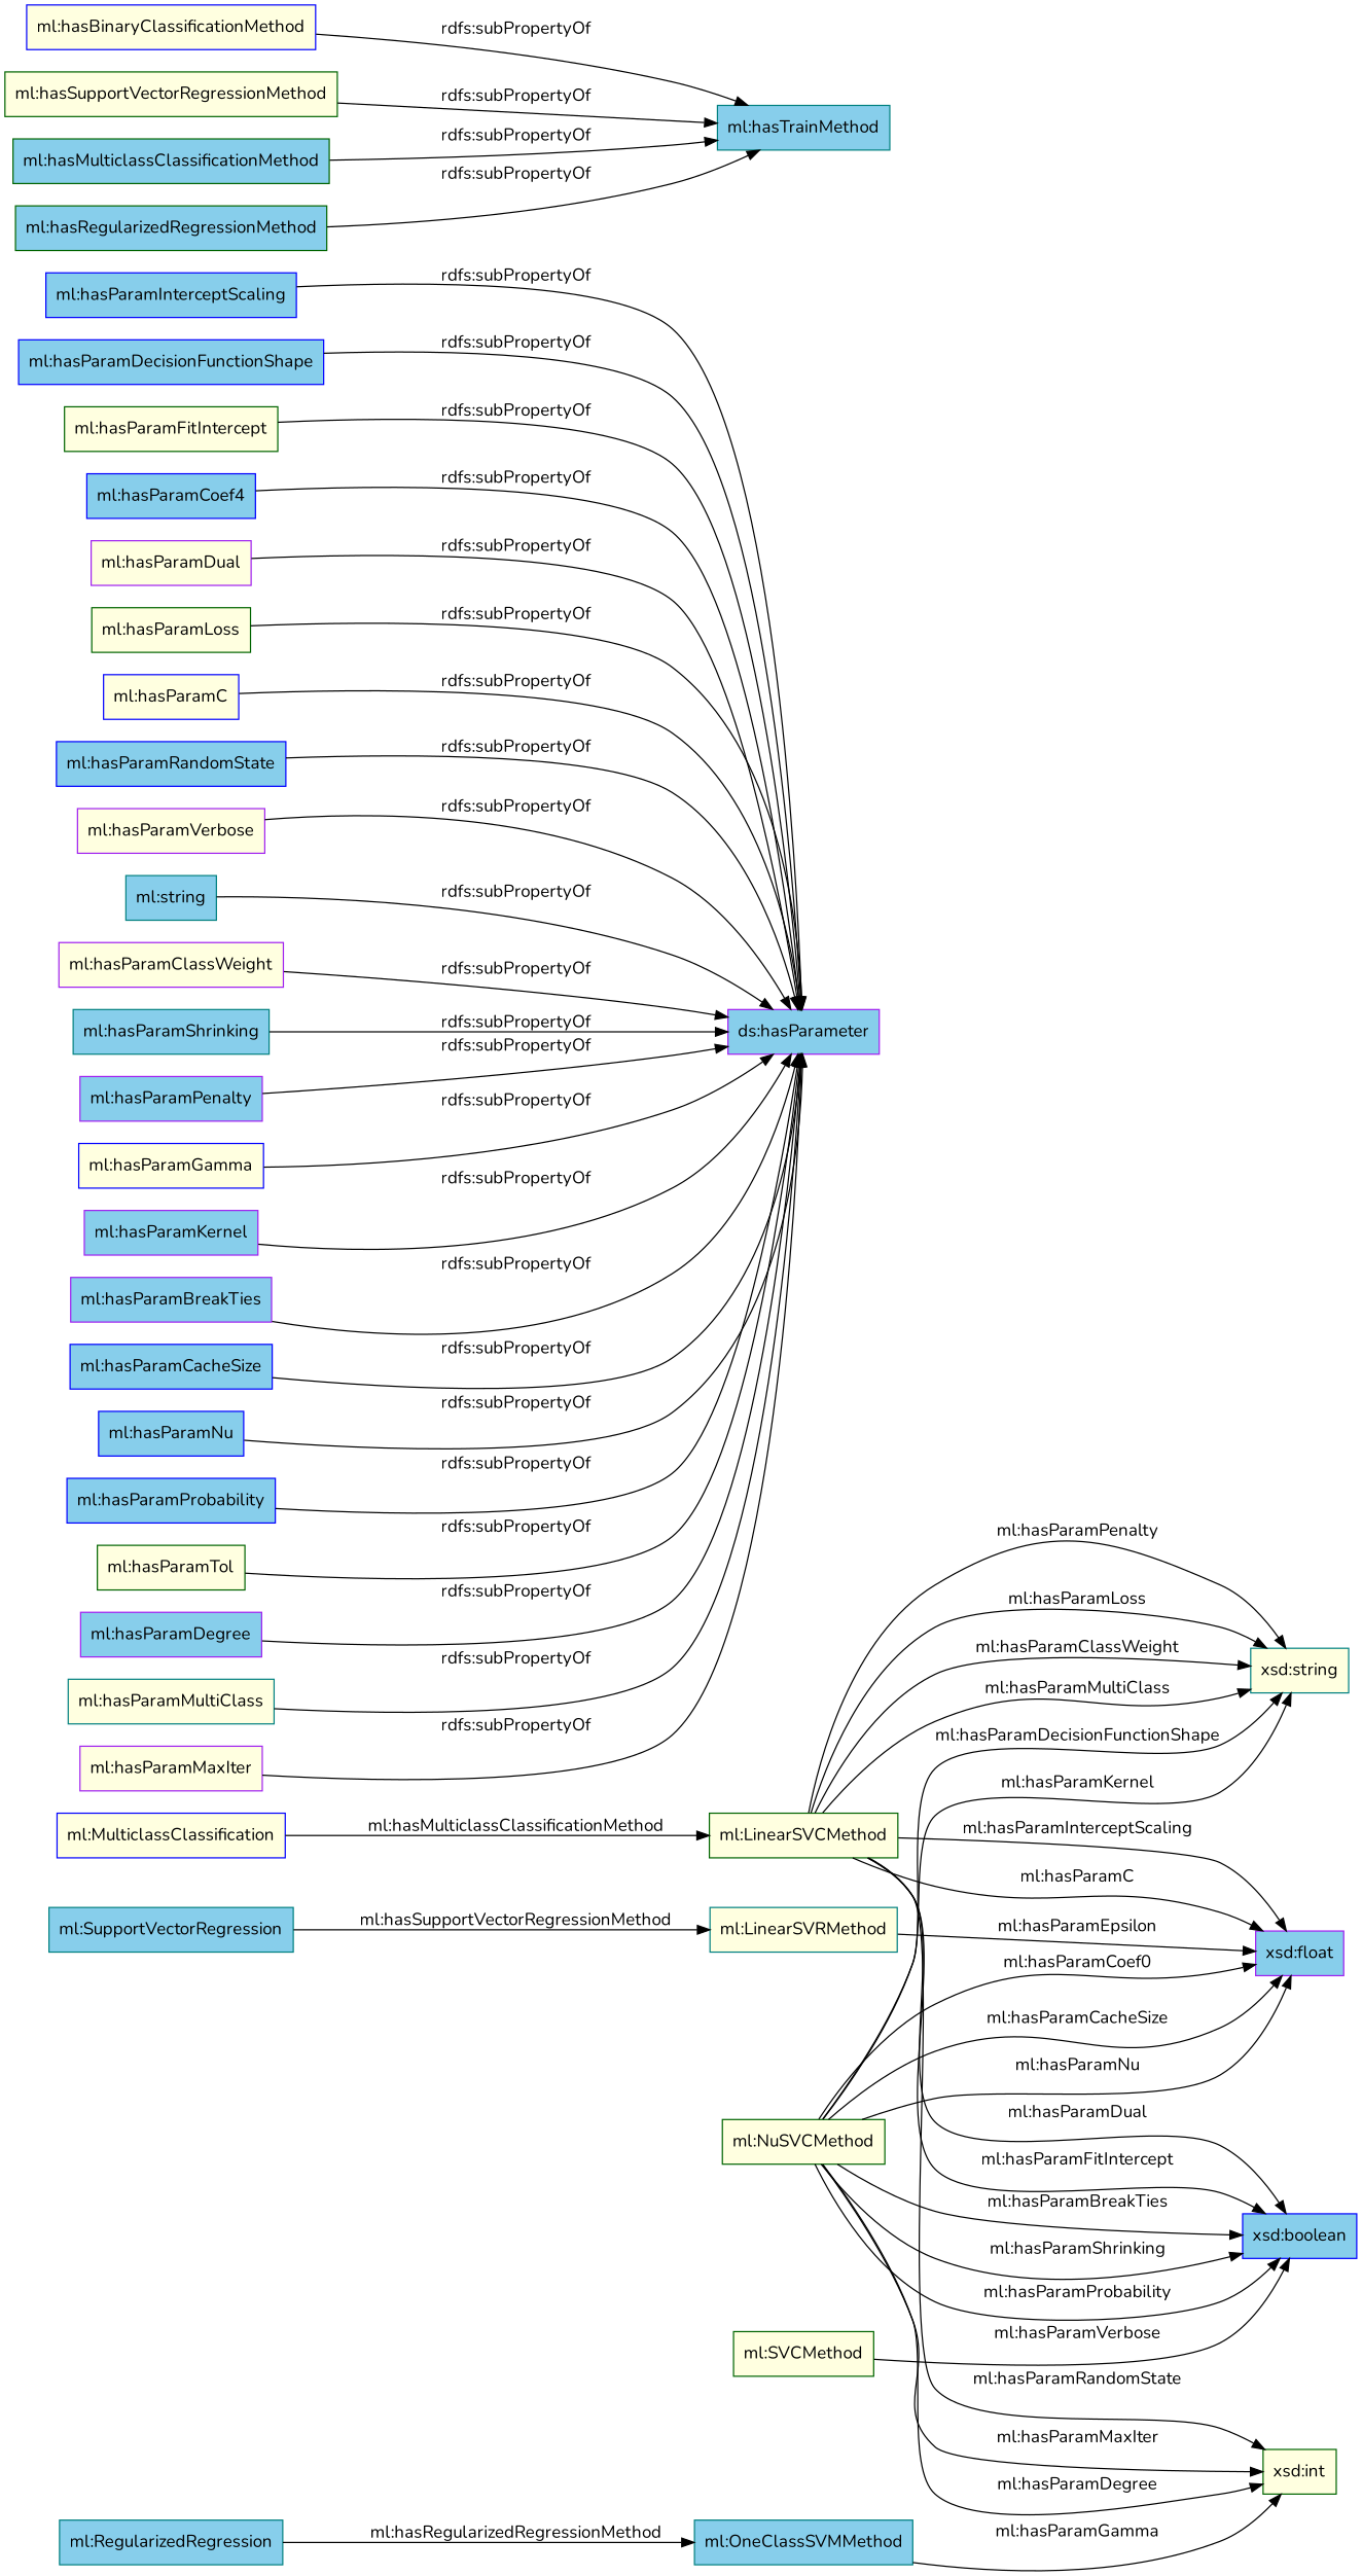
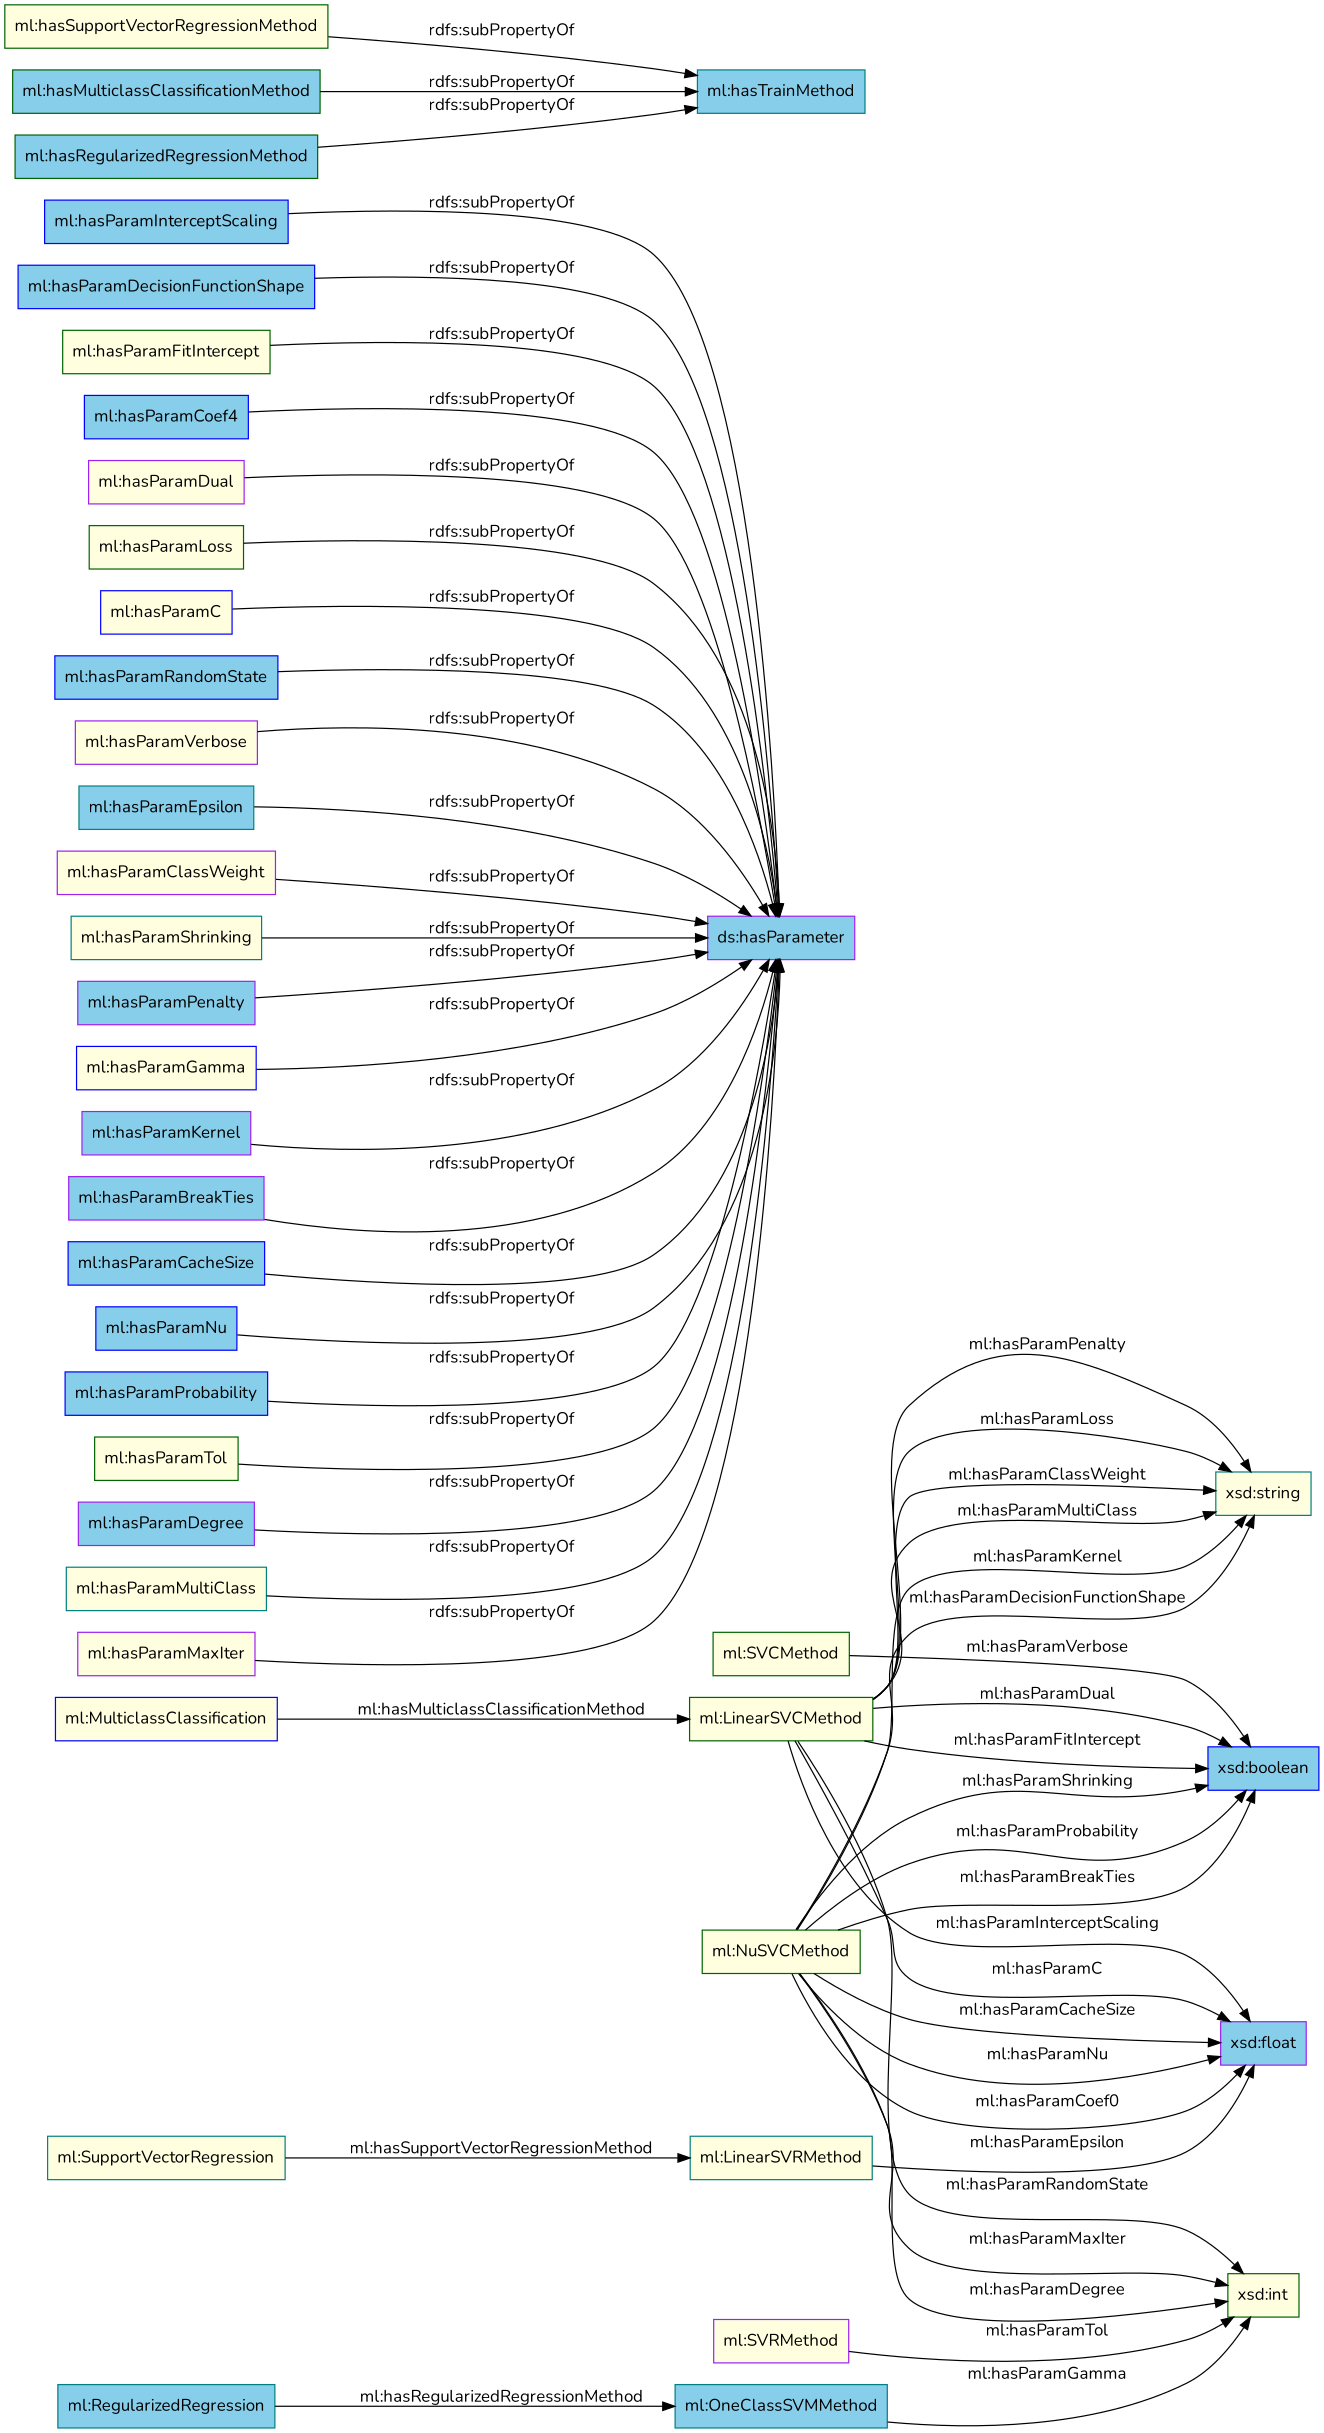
  digraph {
    fontname=Nunito
    rankdir=LR
    node [color=blue fillcolor=lightyellow fontname=Nunito shape=rectangle style=filled]
    edge [fontname=Nunito]
    "ml:SVCMethod" [color=darkgreen]
    "xsd:boolean" [fillcolor=skyblue]
    "ml:NuSVCMethod" [color=darkgreen]
    "xsd:float" [color=purple fillcolor=skyblue]
    "xsd:int" [color=darkgreen]
    "xsd:string" [color=teal]
    "ml:LinearSVCMethod" [color=darkgreen]
+   "ml:SVRMethod" [color=purple]
    "ml:OneClassSVMMethod" [color=teal fillcolor=skyblue]
    "ml:LinearSVRMethod" [color=teal]
    "ml:hasParamInterceptScaling" [fillcolor=skyblue]
    "ds:hasParameter" [color=purple fillcolor=skyblue]
    "ml:hasParamDecisionFunctionShape" [fillcolor=skyblue]
    "ml:hasParamFitIntercept" [color=darkgreen]
    n15 [fillcolor=skyblue label="ml:hasParamCoef4"]
    "ml:hasParamDual" [color=purple]
    "ml:hasParamLoss" [color=darkgreen]
    "ml:hasParamC"
    "ml:hasParamRandomState" [fillcolor=skyblue]
    "ml:hasTrainMethod" [color=teal fillcolor=skyblue]
-   "ml:hasBinaryClassificationMethod"
    "ml:hasParamVerbose" [color=purple]
-   "ml:hasParamEpsilon" [color=teal fillcolor=skyblue label="ml:string"]
+   "ml:hasParamEpsilon" [color=teal fillcolor=skyblue]
    "ml:hasParamClassWeight" [color=purple]
-   "ml:hasParamShrinking" [color=teal fillcolor=skyblue]
+   "ml:hasParamShrinking" [color=teal]
    "ml:hasParamPenalty" [color=purple fillcolor=skyblue]
    "ml:hasParamGamma"
    "ml:hasSupportVectorRegressionMethod" [color=darkgreen]
    "ml:hasParamKernel" [color=purple fillcolor=skyblue]
    "ml:hasParamBreakTies" [color=purple fillcolor=skyblue]
    "ml:hasParamCacheSize" [fillcolor=skyblue]
    "ml:hasParamNu" [fillcolor=skyblue]
    "ml:hasParamProbability" [fillcolor=skyblue]
    "ml:hasMulticlassClassificationMethod" [color=darkgreen fillcolor=skyblue]
    "ml:hasRegularizedRegressionMethod" [color=darkgreen fillcolor=skyblue]
    "ml:hasParamTol" [color=darkgreen]
    "ml:hasParamDegree" [color=purple fillcolor=skyblue]
    "ml:hasParamMultiClass" [color=teal]
    "ml:hasParamMaxIter" [color=purple]
    "ml:RegularizedRegression" [color=teal fillcolor=skyblue]
-   "ml:SupportVectorRegression" [color=teal fillcolor=skyblue]
+   "ml:SupportVectorRegression" [color=teal]
    "ml:MulticlassClassification"
    "ml:SVCMethod" -> "xsd:boolean" [label="ml:hasParamVerbose"]
    "ml:NuSVCMethod" -> "xsd:boolean" [label="ml:hasParamShrinking"]
    "ml:NuSVCMethod" -> "xsd:boolean" [label="ml:hasParamProbability"]
    "ml:NuSVCMethod" -> "xsd:boolean" [label="ml:hasParamBreakTies"]
    "ml:NuSVCMethod" -> "xsd:float" [label="ml:hasParamCoef0"]
    "ml:NuSVCMethod" -> "xsd:float" [label="ml:hasParamCacheSize"]
    "ml:NuSVCMethod" -> "xsd:float" [label="ml:hasParamNu"]
    "ml:NuSVCMethod" -> "xsd:int" [label="ml:hasParamMaxIter"]
    "ml:NuSVCMethod" -> "xsd:int" [label="ml:hasParamDegree"]
    "ml:NuSVCMethod" -> "xsd:string" [label="ml:hasParamDecisionFunctionShape"]
    "ml:NuSVCMethod" -> "xsd:string" [label="ml:hasParamKernel"]
    "ml:LinearSVCMethod" -> "xsd:boolean" [label="ml:hasParamDual"]
    "ml:LinearSVCMethod" -> "xsd:boolean" [label="ml:hasParamFitIntercept"]
    "ml:LinearSVCMethod" -> "xsd:float" [label="ml:hasParamInterceptScaling"]
    "ml:LinearSVCMethod" -> "xsd:float" [label="ml:hasParamC"]
    "ml:LinearSVCMethod" -> "xsd:int" [label="ml:hasParamRandomState"]
    "ml:LinearSVCMethod" -> "xsd:string" [label="ml:hasParamLoss"]
    "ml:LinearSVCMethod" -> "xsd:string" [label="ml:hasParamClassWeight"]
    "ml:LinearSVCMethod" -> "xsd:string" [label="ml:hasParamMultiClass"]
    "ml:LinearSVCMethod" -> "xsd:string" [label="ml:hasParamPenalty"]
+   "ml:SVRMethod" -> "xsd:int" [label="ml:hasParamTol"]
    "ml:OneClassSVMMethod" -> "xsd:int" [label="ml:hasParamGamma"]
    "ml:LinearSVRMethod" -> "xsd:float" [label="ml:hasParamEpsilon"]
    "ml:hasParamInterceptScaling" -> "ds:hasParameter" [label="rdfs:subPropertyOf"]
    "ml:hasParamDecisionFunctionShape" -> "ds:hasParameter" [label="rdfs:subPropertyOf"]
    "ml:hasParamFitIntercept" -> "ds:hasParameter" [label="rdfs:subPropertyOf"]
    n15 -> "ds:hasParameter" [label="rdfs:subPropertyOf"]
    "ml:hasParamDual" -> "ds:hasParameter" [label="rdfs:subPropertyOf"]
    "ml:hasParamLoss" -> "ds:hasParameter" [label="rdfs:subPropertyOf"]
    "ml:hasParamC" -> "ds:hasParameter" [label="rdfs:subPropertyOf"]
    "ml:hasParamRandomState" -> "ds:hasParameter" [label="rdfs:subPropertyOf"]
-   "ml:hasBinaryClassificationMethod" -> "ml:hasTrainMethod" [label="rdfs:subPropertyOf"]
    "ml:hasParamVerbose" -> "ds:hasParameter" [label="rdfs:subPropertyOf"]
    "ml:hasParamEpsilon" -> "ds:hasParameter" [label="rdfs:subPropertyOf"]
    "ml:hasParamClassWeight" -> "ds:hasParameter" [label="rdfs:subPropertyOf"]
    "ml:hasParamShrinking" -> "ds:hasParameter" [label="rdfs:subPropertyOf"]
    "ml:hasParamPenalty" -> "ds:hasParameter" [label="rdfs:subPropertyOf"]
    "ml:hasParamGamma" -> "ds:hasParameter" [label="rdfs:subPropertyOf"]
    "ml:hasSupportVectorRegressionMethod" -> "ml:hasTrainMethod" [label="rdfs:subPropertyOf"]
    "ml:hasParamKernel" -> "ds:hasParameter" [label="rdfs:subPropertyOf"]
    "ml:hasParamBreakTies" -> "ds:hasParameter" [label="rdfs:subPropertyOf"]
    "ml:hasParamCacheSize" -> "ds:hasParameter" [label="rdfs:subPropertyOf"]
    "ml:hasParamNu" -> "ds:hasParameter" [label="rdfs:subPropertyOf"]
    "ml:hasParamProbability" -> "ds:hasParameter" [label="rdfs:subPropertyOf"]
    "ml:hasMulticlassClassificationMethod" -> "ml:hasTrainMethod" [label="rdfs:subPropertyOf"]
    "ml:hasRegularizedRegressionMethod" -> "ml:hasTrainMethod" [label="rdfs:subPropertyOf"]
    "ml:hasParamTol" -> "ds:hasParameter" [label="rdfs:subPropertyOf"]
    "ml:hasParamDegree" -> "ds:hasParameter" [label="rdfs:subPropertyOf"]
    "ml:hasParamMultiClass" -> "ds:hasParameter" [label="rdfs:subPropertyOf"]
    "ml:hasParamMaxIter" -> "ds:hasParameter" [label="rdfs:subPropertyOf"]
    "ml:RegularizedRegression" -> "ml:OneClassSVMMethod" [label="ml:hasRegularizedRegressionMethod"]
    "ml:SupportVectorRegression" -> "ml:LinearSVRMethod" [label="ml:hasSupportVectorRegressionMethod"]
    "ml:MulticlassClassification" -> "ml:LinearSVCMethod" [label="ml:hasMulticlassClassificationMethod"]
  }
